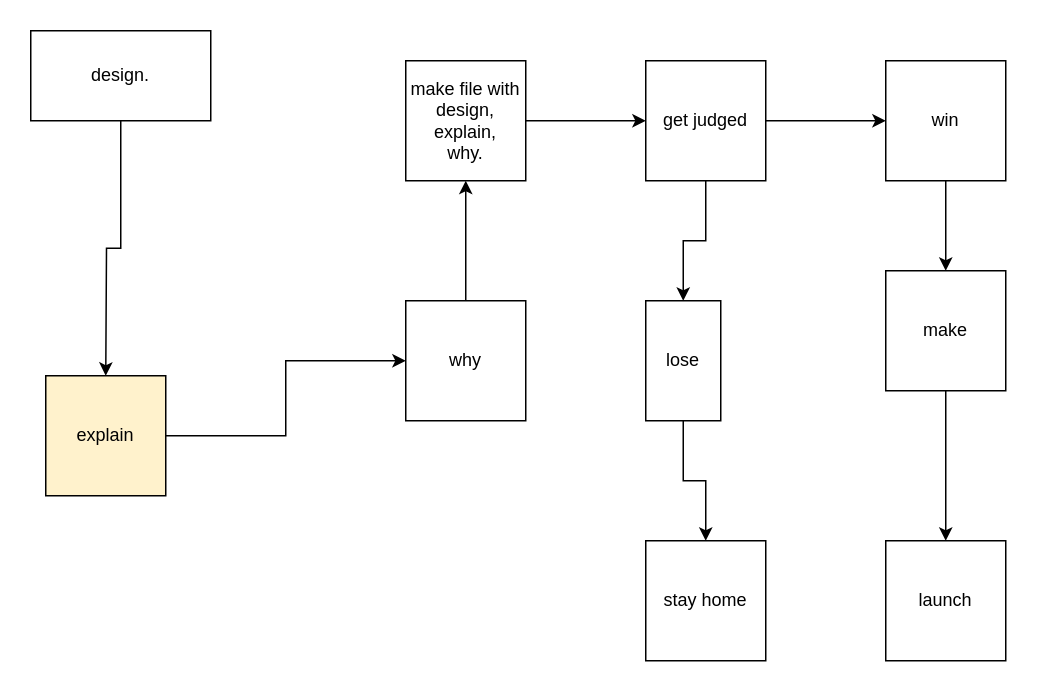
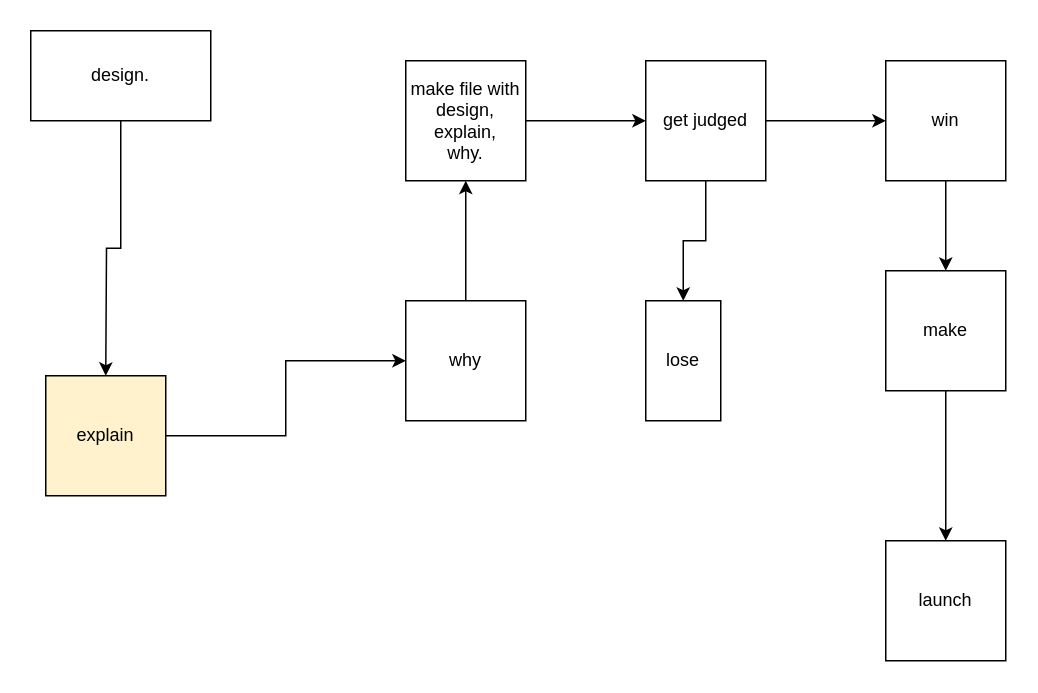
  <mxCell id="0" />
  <mxCell id="1" parent="0" />
  <mxCell id="2" style="edgeStyle=orthogonalEdgeStyle;rounded=0;orthogonalLoop=1;jettySize=auto;html=1;" edge="1" parent="1" source="3"><mxGeometry relative="1" as="geometry"><mxPoint x="70" y="250" as="targetPoint" /></mxGeometry></mxCell>
  <mxCell id="3" value="design." style="rounded=0;whiteSpace=wrap;html=1;" vertex="1" parent="1"><mxGeometry x="20" y="20" width="120" height="60" as="geometry" /></mxCell>
  <mxCell id="4" style="edgeStyle=orthogonalEdgeStyle;rounded=0;orthogonalLoop=1;jettySize=auto;html=1;" edge="1" parent="1" source="5" target="7"><mxGeometry relative="1" as="geometry"><mxPoint x="310" y="240" as="targetPoint" /></mxGeometry></mxCell>
  <mxCell id="5" value="explain" style="whiteSpace=wrap;html=1;aspect=fixed;fillColor=#fff2cc;" vertex="1" parent="1"><mxGeometry x="30" y="250" width="80" height="80" as="geometry" /></mxCell>
  <mxCell id="6" value="" style="edgeStyle=orthogonalEdgeStyle;rounded=0;orthogonalLoop=1;jettySize=auto;html=1;" edge="1" parent="1" source="7" target="9"><mxGeometry relative="1" as="geometry" /></mxCell>
  <mxCell id="7" value="why" style="whiteSpace=wrap;html=1;aspect=fixed;" vertex="1" parent="1"><mxGeometry x="270" y="200" width="80" height="80" as="geometry" /></mxCell>
  <mxCell id="8" value="" style="edgeStyle=orthogonalEdgeStyle;rounded=0;orthogonalLoop=1;jettySize=auto;html=1;" edge="1" parent="1" source="9" target="12"><mxGeometry relative="1" as="geometry" /></mxCell>
  <mxCell id="9" value="make file with design, explain,&lt;br&gt;why." style="whiteSpace=wrap;html=1;aspect=fixed;" vertex="1" parent="1"><mxGeometry x="270" y="40" width="80" height="80" as="geometry" /></mxCell>
  <mxCell id="10" value="" style="edgeStyle=orthogonalEdgeStyle;rounded=0;orthogonalLoop=1;jettySize=auto;html=1;" edge="1" parent="1" source="12" target="14"><mxGeometry relative="1" as="geometry" /></mxCell>
  <mxCell id="11" value="" style="edgeStyle=orthogonalEdgeStyle;rounded=0;orthogonalLoop=1;jettySize=auto;html=1;" edge="1" parent="1" source="12" target="19"><mxGeometry relative="1" as="geometry" /></mxCell>
  <mxCell id="12" value="get judged" style="whiteSpace=wrap;html=1;aspect=fixed;" vertex="1" parent="1"><mxGeometry x="430" y="40" width="80" height="80" as="geometry" /></mxCell>
  <mxCell id="13" value="" style="edgeStyle=orthogonalEdgeStyle;rounded=0;orthogonalLoop=1;jettySize=auto;html=1;" edge="1" parent="1" source="14" target="16"><mxGeometry relative="1" as="geometry" /></mxCell>
  <mxCell id="14" value="win&lt;br&gt;" style="whiteSpace=wrap;html=1;aspect=fixed;" vertex="1" parent="1"><mxGeometry x="590" y="40" width="80" height="80" as="geometry" /></mxCell>
  <mxCell id="15" value="" style="edgeStyle=orthogonalEdgeStyle;rounded=0;orthogonalLoop=1;jettySize=auto;html=1;" edge="1" parent="1" source="16" target="17"><mxGeometry relative="1" as="geometry" /></mxCell>
  <mxCell id="16" value="make" style="whiteSpace=wrap;html=1;aspect=fixed;" vertex="1" parent="1"><mxGeometry x="590" y="180" width="80" height="80" as="geometry" /></mxCell>
  <mxCell id="17" value="launch" style="whiteSpace=wrap;html=1;aspect=fixed;" vertex="1" parent="1"><mxGeometry x="590" y="360" width="80" height="80" as="geometry" /></mxCell>
- <mxCell id="18" value="" style="edgeStyle=orthogonalEdgeStyle;rounded=0;orthogonalLoop=1;jettySize=auto;html=1;" edge="1" parent="1" source="19" target="20"><mxGeometry relative="1" as="geometry" /></mxCell>
  <mxCell id="19" value="lose" style="whiteSpace=wrap;html=1;aspect=fixed;" vertex="1" parent="1"><mxGeometry x="430" y="200" width="50" height="80" as="geometry" /></mxCell>
- <mxCell id="20" value="stay home&lt;br&gt;" style="whiteSpace=wrap;html=1;aspect=fixed;" vertex="1" parent="1"><mxGeometry x="430" y="360" width="80" height="80" as="geometry" /></mxCell>
